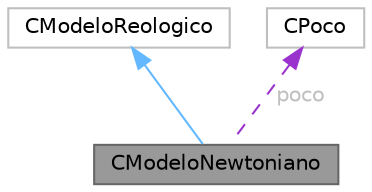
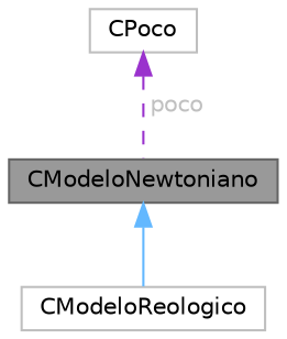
  digraph {
    node [color=grey75 fillcolor=white fontname=Helvetica fontsize=10 shape=box style=filled]
    edge [dir=back fontname=Helvetica fontsize=10 labelfontname=Helvetica labelfontsize=10]
    n1 [color=gray40 fillcolor=grey60 fontcolor=black height=0.2 label=CModeloNewtoniano width=0.4]
    n2 [height=0.2 label=CModeloReologico width=0.4]
    n3 [height=0.2 label=CPoco width=0.4]
-   n2 -> n1 [color=steelblue1 style=solid]
+   n1 -> n2 [color=steelblue1 style=solid]
    n3 -> n1 [color=darkorchid3 fontcolor=grey label=" poco" style=dashed]
  }
